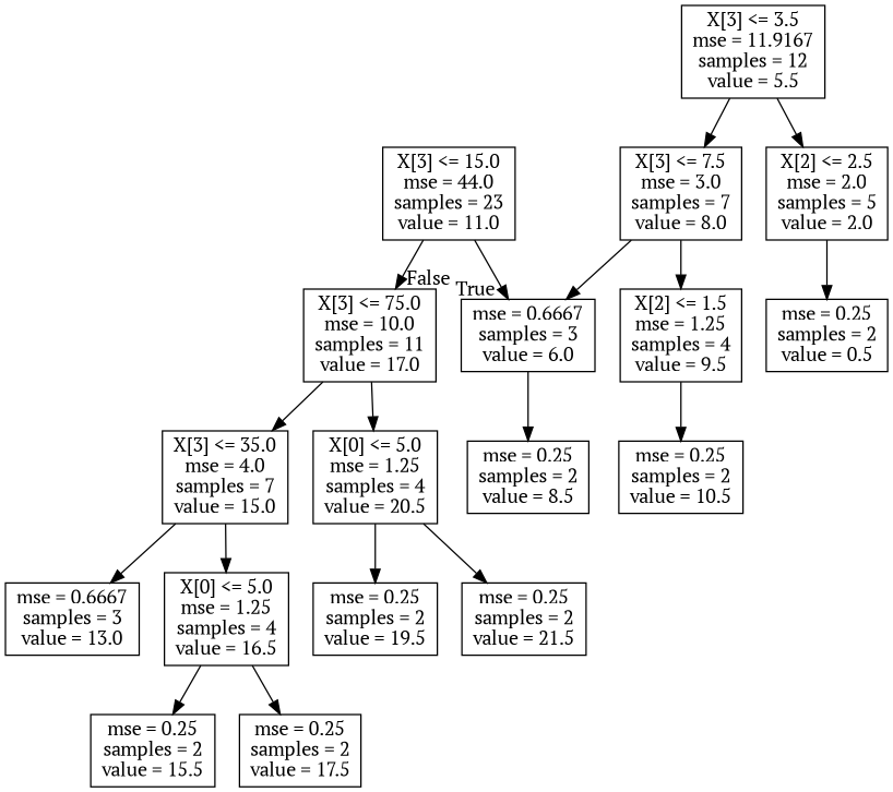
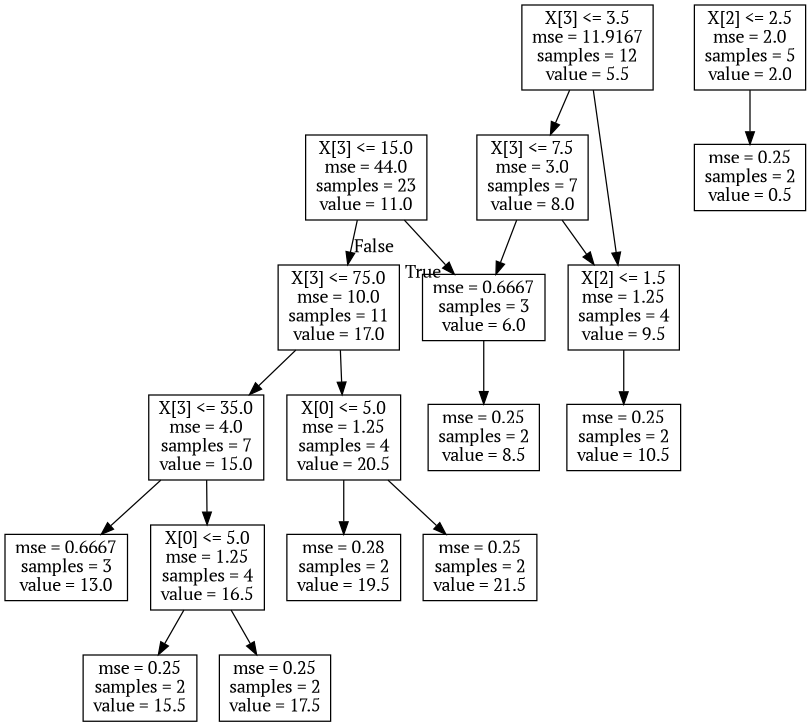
  digraph {
    fontname="PT Serif"
    node [fontname="PT Serif" shape=box]
    edge [fontname="PT Serif"]
    n1 [label="X[3] <= 15.0\nmse = 44.0\nsamples = 23\nvalue = 11.0"]
    n2 [label="X[3] <= 75.0\nmse = 10.0\nsamples = 11\nvalue = 17.0"]
    n3 [label="mse = 0.6667\nsamples = 3\nvalue = 6.0"]
    n4 [label="X[3] <= 3.5\nmse = 11.9167\nsamples = 12\nvalue = 5.5"]
    n5 [label="X[2] <= 2.5\nmse = 2.0\nsamples = 5\nvalue = 2.0"]
    n6 [label="X[3] <= 7.5\nmse = 3.0\nsamples = 7\nvalue = 8.0"]
    n7 [label="X[3] <= 35.0\nmse = 4.0\nsamples = 7\nvalue = 15.0"]
    n8 [label="X[0] <= 5.0\nmse = 1.25\nsamples = 4\nvalue = 20.5"]
    n9 [label="mse = 0.25\nsamples = 2\nvalue = 0.5"]
    n10 [label="X[2] <= 1.5\nmse = 1.25\nsamples = 4\nvalue = 9.5"]
    n11 [label="mse = 0.25\nsamples = 2\nvalue = 8.5"]
    n12 [label="mse = 0.25\nsamples = 2\nvalue = 10.5"]
    n13 [label="mse = 0.6667\nsamples = 3\nvalue = 13.0"]
    n14 [label="X[0] <= 5.0\nmse = 1.25\nsamples = 4\nvalue = 16.5"]
-   n15 [label="mse = 0.25\nsamples = 2\nvalue = 19.5"]
+   n15 [label="mse = 0.28\nsamples = 2\nvalue = 19.5"]
    n16 [label="mse = 0.25\nsamples = 2\nvalue = 21.5"]
    n17 [label="mse = 0.25\nsamples = 2\nvalue = 15.5"]
    n18 [label="mse = 0.25\nsamples = 2\nvalue = 17.5"]
    n1 -> n2 [headlabel=False labelangle=-45 labeldistance=2.5]
    n1 -> n3 [headlabel=True labelangle=45 labeldistance=2.5]
    n2 -> n7
    n2 -> n8
    n3 -> n11
-   n4 -> n5
+   n4 -> n10
    n4 -> n6
    n5 -> n9
    n6 -> n3
    n6 -> n10
    n7 -> n13
    n7 -> n14
    n8 -> n15
    n8 -> n16
    n10 -> n12
    n14 -> n17
    n14 -> n18
  }
